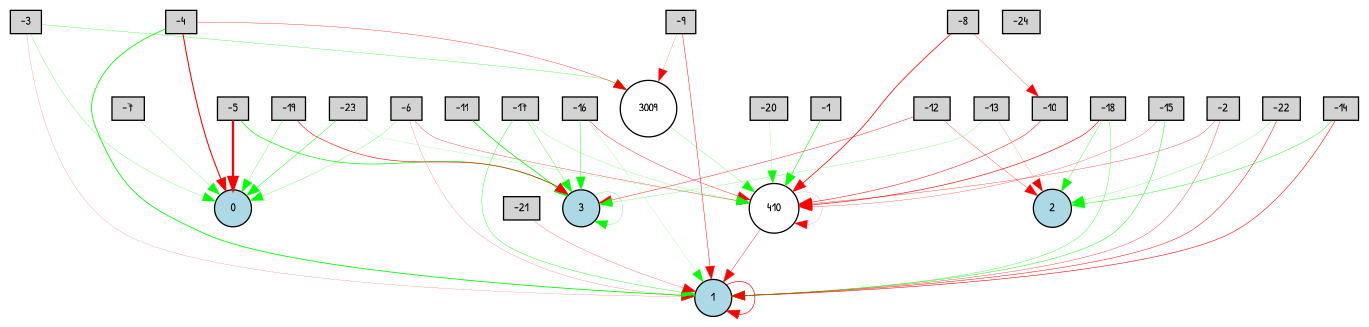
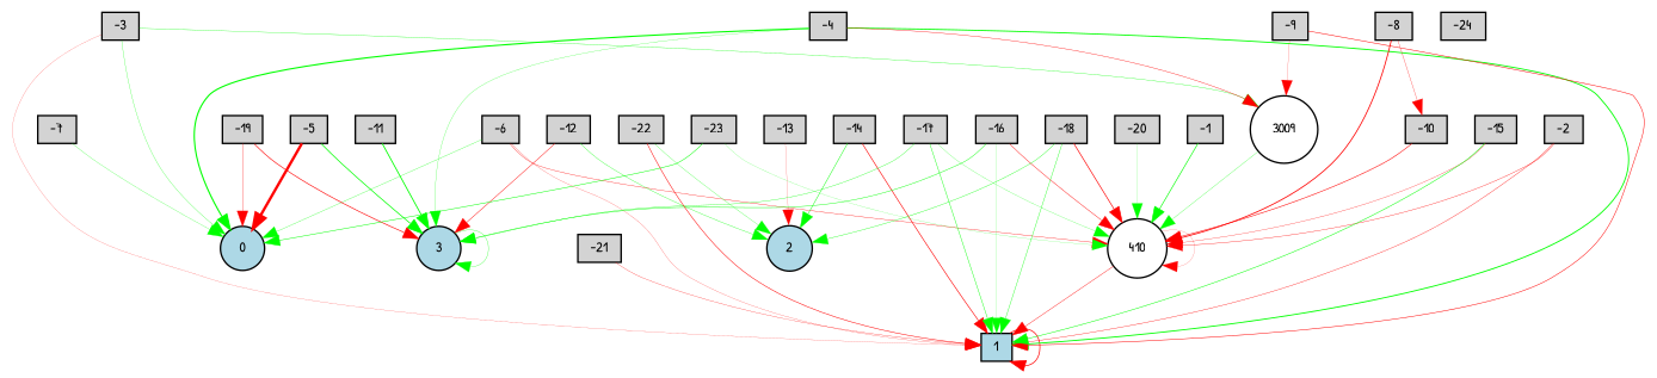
  digraph {
    fontname="Patrick Hand"
    node [fillcolor=lightgray fontname="Patrick Hand" fontsize=9 shape=box style=filled]
    edge [color=red fontname="Patrick Hand" style=solid]
    -1 [height=0.2 width=0.2]
    410 [fillcolor=white height=0.2 shape=circle width=0.2]
-   1 [fillcolor=lightblue height=0.2 shape=circle width=0.2]
+   1 [fillcolor=lightblue height=0.2 width=0.2]
    -2 [height=0.2 width=0.2]
    -3 [height=0.2 width=0.2]
    0 [fillcolor=lightblue height=0.2 shape=circle width=0.2]
    3009 [fillcolor=white height=0.2 shape=circle width=0.2]
    2 [fillcolor=lightblue height=0.2 shape=circle width=0.2]
    -4 [height=0.2 width=0.2]
    3 [fillcolor=lightblue height=0.2 shape=circle width=0.2]
    -5 [height=0.2 width=0.2]
    -6 [height=0.2 width=0.2]
    -7 [height=0.2 width=0.2]
    -8 [height=0.2 width=0.2]
    -10 [height=0.2 width=0.2]
    -9 [height=0.2 width=0.2]
    -11 [height=0.2 width=0.2]
    -12 [height=0.2 width=0.2]
    -13 [height=0.2 width=0.2]
    -14 [height=0.2 width=0.2]
    -15 [height=0.2 width=0.2]
    -16 [height=0.2 width=0.2]
    -17 [height=0.2 width=0.2]
    -18 [height=0.2 width=0.2]
    -19 [height=0.2 width=0.2]
    -20 [height=0.2 width=0.2]
    -21 [height=0.2 width=0.2]
    -22 [height=0.2 width=0.2]
    -23 [height=0.2 width=0.2]
    -24 [height=0.2 width=0.2]
    -1 -> 410 [color=green penwidth=0.4593367068820793]
    410 -> 410 [penwidth=0.10990550781402222]
    410 -> 1 [penwidth=0.2815109988475556]
    1 -> 1 [penwidth=0.5175110470682988]
    -2 -> 410 [penwidth=0.24773952866498736]
    -2 -> 1 [penwidth=0.2582519308301504]
    -3 -> 1 [penwidth=0.11919652036688932]
    -3 -> 0 [color=green penwidth=0.18591445849042515]
    -3 -> 3009 [color=green penwidth=0.22367459447399674]
    3009 -> 410 [color=green penwidth=0.18824468018190313]
    -4 -> 1 [color=green penwidth=0.6527973642797137]
-   -4 -> 0 [penwidth=0.8235775024061175]
+   -4 -> 0 [color=green penwidth=0.8235775024061175]
    -4 -> 3009 [penwidth=0.2671373269756447]
-   -13 -> 3 [color=green penwidth=0.16810289136825057]
+   -4 -> 3 [color=green penwidth=0.16810289136825057]
    3 -> 3 [color=green penwidth=0.20439873619733018]
    -5 -> 0 [penwidth=1.7431845869212297]
    -5 -> 3 [color=green penwidth=0.5299156714906718]
    -6 -> 410 [penwidth=0.2406486529964089]
    -6 -> 1 [penwidth=0.13922557937709185]
    -6 -> 0 [color=green penwidth=0.1957610704970903]
    -7 -> 0 [color=green penwidth=0.16774033050164258]
    -8 -> 410 [penwidth=0.5900613205377432]
    -8 -> -10 [penwidth=0.194374950425435]
    -10 -> 410 [penwidth=0.3957032655855325]
    -9 -> 1 [penwidth=0.3610359831872777]
    -9 -> 3009 [penwidth=0.1353288734938758]
    -11 -> 3 [color=green penwidth=0.6215979167485823]
-   -12 -> 2 [penwidth=0.2282018472079221]
+   -12 -> 2 [color=green penwidth=0.2282018472079221]
    -12 -> 3 [penwidth=0.320470011399254]
    -13 -> 2 [penwidth=0.120787881051925]
    -14 -> 1 [penwidth=0.44011047350218657]
    -14 -> 2 [color=green penwidth=0.3317137655015037]
    -15 -> 410 [penwidth=0.2036657609162097]
    -15 -> 1 [color=green penwidth=0.359885755102873]
    -16 -> 410 [penwidth=0.3043201444793905]
    -16 -> 1 [color=green penwidth=0.10961126565857272]
    -16 -> 3 [color=green penwidth=0.31375054825934745]
    -17 -> 410 [color=green penwidth=0.15331836209428013]
    -17 -> 1 [color=green penwidth=0.30437786883782564]
    -17 -> 3 [color=green penwidth=0.2336166646664682]
    -18 -> 410 [penwidth=0.48370950484766373]
    -18 -> 1 [color=green penwidth=0.2642216228448627]
    -18 -> 2 [color=green penwidth=0.2555990110563662]
-   -19 -> 0 [color=green penwidth=0.21771141613091716]
+   -19 -> 0 [penwidth=0.21771141613091716]
    -19 -> 3 [penwidth=0.4410030093723347]
    -20 -> 410 [color=green penwidth=0.10765930699860926]
    -21 -> 1 [penwidth=0.1872840054367929]
    -22 -> 1 [penwidth=0.3698572193758535]
    -22 -> 2 [color=green penwidth=0.18115657419744238]
    -23 -> 410 [color=green penwidth=0.11364464700734472]
    -23 -> 0 [color=green penwidth=0.3568566185514359]
  }
